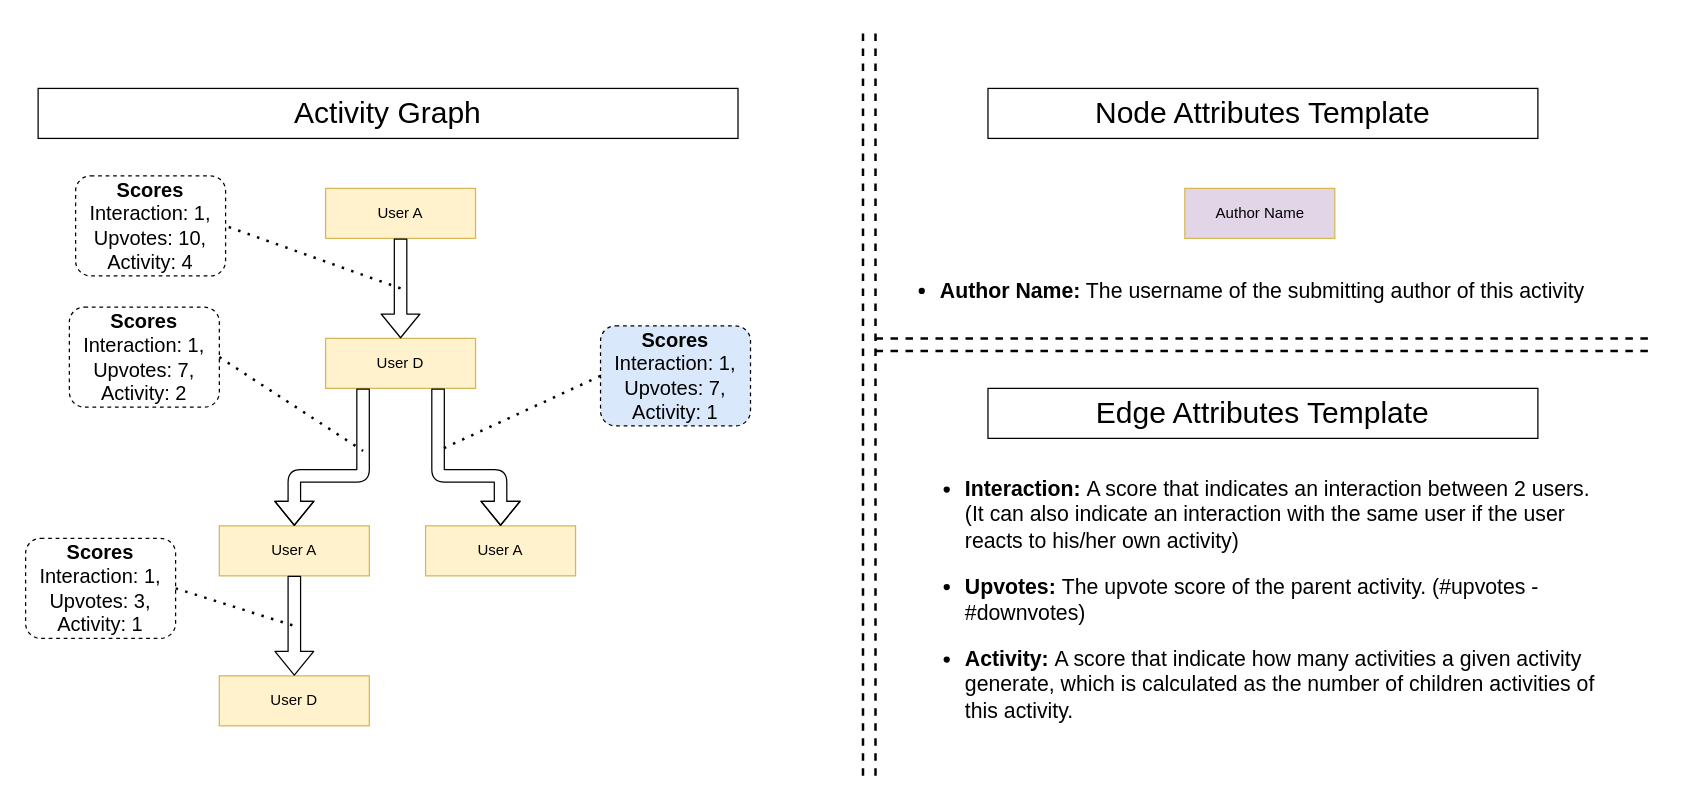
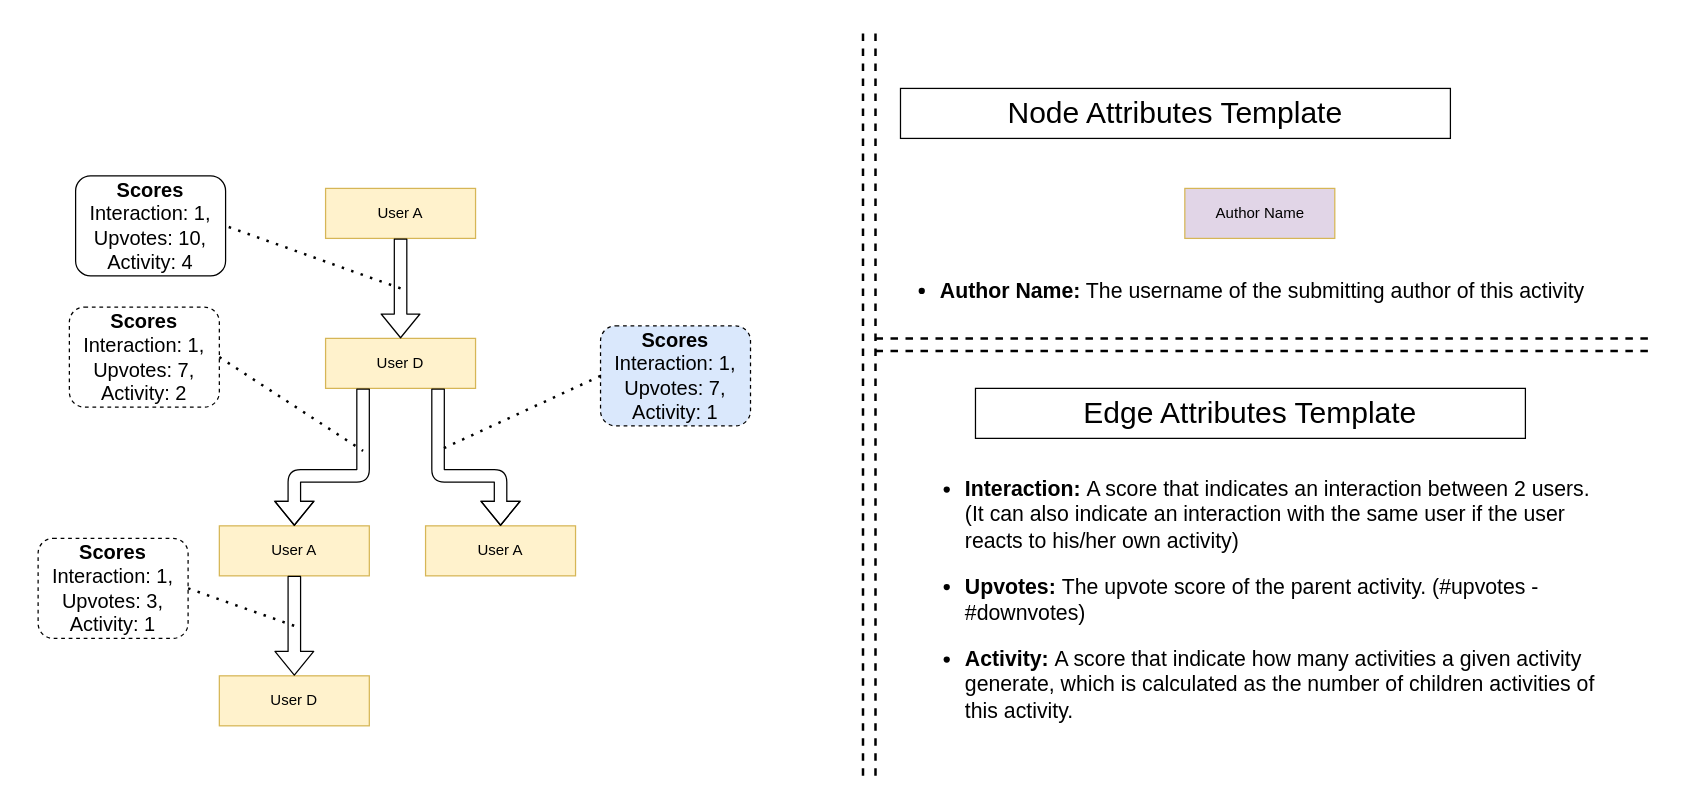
  <mxCell id="0" />
  <mxCell id="1" parent="0" />
  <mxCell id="2" value="Author Name" style="rounded=0;whiteSpace=wrap;html=1;fillColor=#e1d5e7;strokeColor=#d6b656;" parent="1" vertex="1"><mxGeometry x="947.5" y="150" width="120" height="40" as="geometry" /></mxCell>
  <mxCell id="3" value="User A" style="rounded=0;whiteSpace=wrap;html=1;fillColor=#fff2cc;strokeColor=#d6b656;" parent="1" vertex="1"><mxGeometry x="260" y="150" width="120" height="40" as="geometry" /></mxCell>
  <mxCell id="4" value="User D" style="rounded=0;whiteSpace=wrap;html=1;fillColor=#fff2cc;strokeColor=#d6b656;" parent="1" vertex="1"><mxGeometry x="260" y="270" width="120" height="40" as="geometry" /></mxCell>
  <mxCell id="5" value="User A" style="rounded=0;whiteSpace=wrap;html=1;fillColor=#fff2cc;strokeColor=#d6b656;" parent="1" vertex="1"><mxGeometry x="340" y="420" width="120" height="40" as="geometry" /></mxCell>
  <mxCell id="6" value="User A" style="rounded=0;whiteSpace=wrap;html=1;fillColor=#fff2cc;strokeColor=#d6b656;" parent="1" vertex="1"><mxGeometry x="175" y="420" width="120" height="40" as="geometry" /></mxCell>
  <mxCell id="7" value="User D" style="rounded=0;whiteSpace=wrap;html=1;fillColor=#fff2cc;strokeColor=#d6b656;" parent="1" vertex="1"><mxGeometry x="175" y="540" width="120" height="40" as="geometry" /></mxCell>
  <mxCell id="8" value="" style="shape=flexArrow;endArrow=classic;html=1;exitX=0.5;exitY=1;exitDx=0;exitDy=0;entryX=0.5;entryY=0;entryDx=0;entryDy=0;" parent="1" source="3" target="4" edge="1"><mxGeometry width="50" height="50" relative="1" as="geometry"><mxPoint x="320" y="200" as="sourcePoint" /><mxPoint x="370" y="240" as="targetPoint" /></mxGeometry></mxCell>
  <mxCell id="9" value="" style="shape=flexArrow;endArrow=classic;html=1;exitX=0.25;exitY=1;exitDx=0;exitDy=0;entryX=0.5;entryY=0;entryDx=0;entryDy=0;" parent="1" source="4" target="6" edge="1"><mxGeometry width="50" height="50" relative="1" as="geometry"><mxPoint x="330" y="210" as="sourcePoint" /><mxPoint x="210" y="430" as="targetPoint" /><Array as="points"><mxPoint x="290" y="380" /><mxPoint x="235" y="380" /></Array></mxGeometry></mxCell>
  <mxCell id="10" value="" style="shape=flexArrow;endArrow=classic;html=1;exitX=0.75;exitY=1;exitDx=0;exitDy=0;entryX=0.5;entryY=0;entryDx=0;entryDy=0;" parent="1" source="4" target="5" edge="1"><mxGeometry width="50" height="50" relative="1" as="geometry"><mxPoint x="350" y="360" as="sourcePoint" /><mxPoint x="480" y="440" as="targetPoint" /><Array as="points"><mxPoint x="350" y="380" /><mxPoint x="400" y="380" /></Array></mxGeometry></mxCell>
  <mxCell id="11" value="" style="shape=flexArrow;endArrow=classic;html=1;exitX=0.5;exitY=1;exitDx=0;exitDy=0;entryX=0.5;entryY=0;entryDx=0;entryDy=0;" parent="1" source="6" target="7" edge="1"><mxGeometry width="50" height="50" relative="1" as="geometry"><mxPoint x="160" y="520" as="sourcePoint" /><mxPoint x="200" y="530" as="targetPoint" /></mxGeometry></mxCell>
  <mxCell id="12" value="" style="endArrow=none;dashed=1;html=1;strokeWidth=2;" parent="1" edge="1"><mxGeometry width="50" height="50" relative="1" as="geometry"><mxPoint x="690" y="620" as="sourcePoint" /><mxPoint x="690" y="20" as="targetPoint" /></mxGeometry></mxCell>
  <mxCell id="13" value="" style="endArrow=none;dashed=1;html=1;strokeWidth=2;" parent="1" edge="1"><mxGeometry width="50" height="50" relative="1" as="geometry"><mxPoint x="700" y="620" as="sourcePoint" /><mxPoint x="700" y="20" as="targetPoint" /></mxGeometry></mxCell>
- <mxCell id="14" value="&lt;font style=&quot;font-size: 24px&quot;&gt;Node Attributes Template&lt;/font&gt;" style="text;html=1;fillColor=none;align=center;verticalAlign=middle;whiteSpace=wrap;rounded=0;strokeColor=#000000;" parent="1" vertex="1"><mxGeometry x="790" y="70" width="440" height="40" as="geometry" /></mxCell>
- <mxCell id="15" value="&lt;font style=&quot;font-size: 24px&quot;&gt;Activity Graph&lt;/font&gt;" style="text;html=1;fillColor=none;align=center;verticalAlign=middle;whiteSpace=wrap;rounded=0;strokeColor=#000000;" parent="1" vertex="1"><mxGeometry x="30" y="70" width="560" height="40" as="geometry" /></mxCell>
- <mxCell id="16" value="&lt;font style=&quot;font-size: 24px&quot;&gt;Edge Attributes Template&lt;/font&gt;" style="text;html=1;fillColor=none;align=center;verticalAlign=middle;whiteSpace=wrap;rounded=0;strokeColor=#000000;" parent="1" vertex="1"><mxGeometry x="790" y="310" width="440" height="40" as="geometry" /></mxCell>
+ <mxCell id="14" value="&lt;font style=&quot;font-size: 24px&quot;&gt;Node Attributes Template&lt;/font&gt;" style="text;html=1;fillColor=none;align=center;verticalAlign=middle;whiteSpace=wrap;rounded=0;strokeColor=#000000;" parent="1" vertex="1"><mxGeometry x="720" y="70" width="440" height="40" as="geometry" /></mxCell>
+ <mxCell id="16" value="&lt;font style=&quot;font-size: 24px&quot;&gt;Edge Attributes Template&lt;/font&gt;" style="text;html=1;fillColor=none;align=center;verticalAlign=middle;whiteSpace=wrap;rounded=0;strokeColor=#000000;" parent="1" vertex="1"><mxGeometry x="780" y="310" width="440" height="40" as="geometry" /></mxCell>
  <mxCell id="17" value="&lt;ul style=&quot;font-size: 17px&quot;&gt;&lt;li&gt;&lt;font style=&quot;font-size: 17px&quot;&gt;&lt;b&gt;Author Name:&lt;/b&gt; The username of the submitting author of this activity&amp;nbsp;&lt;/font&gt;&lt;/li&gt;&lt;/ul&gt;" style="text;html=1;strokeColor=none;fillColor=none;align=left;verticalAlign=middle;whiteSpace=wrap;rounded=0;" parent="1" vertex="1"><mxGeometry x="710" y="210" width="600" height="45" as="geometry" /></mxCell>
  <mxCell id="18" value="" style="endArrow=none;dashed=1;html=1;strokeWidth=2;" parent="1" edge="1"><mxGeometry width="50" height="50" relative="1" as="geometry"><mxPoint x="700" y="270" as="sourcePoint" /><mxPoint x="1322.5" y="270" as="targetPoint" /></mxGeometry></mxCell>
  <mxCell id="19" value="" style="endArrow=none;dashed=1;html=1;strokeWidth=2;" parent="1" edge="1"><mxGeometry width="50" height="50" relative="1" as="geometry"><mxPoint x="700" y="280" as="sourcePoint" /><mxPoint x="1322.5" y="280" as="targetPoint" /></mxGeometry></mxCell>
  <mxCell id="20" value="&lt;ul style=&quot;font-size: 17px&quot;&gt;&lt;li&gt;&lt;font style=&quot;font-size: 17px&quot;&gt;&lt;b&gt;Interaction: &lt;/b&gt;A score that indicates an interaction between 2 users. (It can also indicate an interaction with the same user if the user reacts to his/her own activity)&lt;/font&gt;&lt;/li&gt;&lt;/ul&gt;&lt;ul style=&quot;font-size: 17px&quot;&gt;&lt;li&gt;&lt;font style=&quot;font-size: 17px&quot;&gt;&lt;b&gt;Upvotes: &lt;/b&gt;The upvote score of the parent activity. (#upvotes - #downvotes)&lt;/font&gt;&lt;/li&gt;&lt;/ul&gt;&lt;ul style=&quot;font-size: 17px&quot;&gt;&lt;li&gt;&lt;font style=&quot;font-size: 17px&quot;&gt;&lt;b&gt;Activity: &lt;/b&gt;A score that indicate how many activities a given activity generate, which is calculated as the number of children activities of this activity.&lt;/font&gt;&lt;/li&gt;&lt;/ul&gt;" style="text;html=1;strokeColor=none;fillColor=none;align=left;verticalAlign=middle;whiteSpace=wrap;rounded=0;" parent="1" vertex="1"><mxGeometry x="730" y="370" width="560" height="220" as="geometry" /></mxCell>
  <mxCell id="21" value="" style="endArrow=none;dashed=1;html=1;dashPattern=1 3;strokeWidth=2;entryX=1;entryY=0.5;entryDx=0;entryDy=0;" parent="1" target="22" edge="1"><mxGeometry width="50" height="50" relative="1" as="geometry"><mxPoint x="320" y="230" as="sourcePoint" /><mxPoint x="440" y="240" as="targetPoint" /></mxGeometry></mxCell>
- <mxCell id="22" value="&lt;b style=&quot;font-size: 16px;&quot;&gt;Scores&lt;/b&gt;&lt;br style=&quot;font-size: 16px;&quot;&gt;Interaction: 1,&lt;br style=&quot;font-size: 16px;&quot;&gt;Upvotes: 10,&lt;br style=&quot;font-size: 16px;&quot;&gt;Activity: 4" style="rounded=1;whiteSpace=wrap;html=1;dashed=1;fontSize=16;" parent="1" vertex="1"><mxGeometry x="60" y="140" width="120" height="80" as="geometry" /></mxCell>
+ <mxCell id="22" value="&lt;b style=&quot;font-size: 16px;&quot;&gt;Scores&lt;/b&gt;&lt;br style=&quot;font-size: 16px;&quot;&gt;Interaction: 1,&lt;br style=&quot;font-size: 16px;&quot;&gt;Upvotes: 10,&lt;br style=&quot;font-size: 16px;&quot;&gt;Activity: 4" style="rounded=1;whiteSpace=wrap;html=1;dashed=0;fontSize=16;" parent="1" vertex="1"><mxGeometry x="60" y="140" width="120" height="80" as="geometry" /></mxCell>
  <mxCell id="23" value="&lt;b style=&quot;font-size: 16px;&quot;&gt;Scores&lt;br style=&quot;font-size: 16px;&quot;&gt;&lt;/b&gt;Interaction: 1,&lt;br style=&quot;font-size: 16px;&quot;&gt;Upvotes: 7,&lt;br style=&quot;font-size: 16px;&quot;&gt;Activity: 2" style="rounded=1;whiteSpace=wrap;html=1;dashed=1;fontSize=16;" parent="1" vertex="1"><mxGeometry x="55" y="245" width="120" height="80" as="geometry" /></mxCell>
  <mxCell id="24" value="" style="endArrow=none;dashed=1;html=1;dashPattern=1 3;strokeWidth=2;exitX=1;exitY=0.5;exitDx=0;exitDy=0;" parent="1" source="23" edge="1"><mxGeometry width="50" height="50" relative="1" as="geometry"><mxPoint x="610" y="330" as="sourcePoint" /><mxPoint x="290" y="360" as="targetPoint" /></mxGeometry></mxCell>
- <mxCell id="25" value="&lt;b style=&quot;font-size: 16px;&quot;&gt;Scores&lt;br style=&quot;font-size: 16px;&quot;&gt;&lt;/b&gt;Interaction: 1,&lt;br style=&quot;font-size: 16px;&quot;&gt;Upvotes: 3,&lt;br style=&quot;font-size: 16px;&quot;&gt;Activity: 1" style="rounded=1;whiteSpace=wrap;html=1;dashed=1;fontSize=16;" parent="1" vertex="1"><mxGeometry x="20" y="430" width="120" height="80" as="geometry" /></mxCell>
+ <mxCell id="25" value="&lt;b style=&quot;font-size: 16px;&quot;&gt;Scores&lt;br style=&quot;font-size: 16px;&quot;&gt;&lt;/b&gt;Interaction: 1,&lt;br style=&quot;font-size: 16px;&quot;&gt;Upvotes: 3,&lt;br style=&quot;font-size: 16px;&quot;&gt;Activity: 1" style="rounded=1;whiteSpace=wrap;html=1;dashed=1;fontSize=16;" parent="1" vertex="1"><mxGeometry x="30" y="430" width="120" height="80" as="geometry" /></mxCell>
  <mxCell id="26" value="" style="endArrow=none;dashed=1;html=1;dashPattern=1 3;strokeWidth=2;exitX=1;exitY=0.5;exitDx=0;exitDy=0;" parent="1" source="25" edge="1"><mxGeometry width="50" height="50" relative="1" as="geometry"><mxPoint x="170" y="480" as="sourcePoint" /><mxPoint x="235" y="500" as="targetPoint" /></mxGeometry></mxCell>
  <mxCell id="27" value="&lt;b style=&quot;font-size: 16px;&quot;&gt;Scores&lt;br style=&quot;font-size: 16px;&quot;&gt;&lt;/b&gt;Interaction: 1,&lt;br style=&quot;font-size: 16px;&quot;&gt;Upvotes: 7,&lt;br style=&quot;font-size: 16px;&quot;&gt;Activity: 1" style="rounded=1;whiteSpace=wrap;html=1;dashed=1;fontSize=16;fillColor=#dae8fc;" parent="1" vertex="1"><mxGeometry x="480" y="260" width="120" height="80" as="geometry" /></mxCell>
  <mxCell id="28" value="" style="endArrow=none;dashed=1;html=1;dashPattern=1 3;strokeWidth=2;exitX=0;exitY=0.5;exitDx=0;exitDy=0;" parent="1" source="27" edge="1"><mxGeometry width="50" height="50" relative="1" as="geometry"><mxPoint x="170" y="340" as="sourcePoint" /><mxPoint x="350" y="360" as="targetPoint" /></mxGeometry></mxCell>
